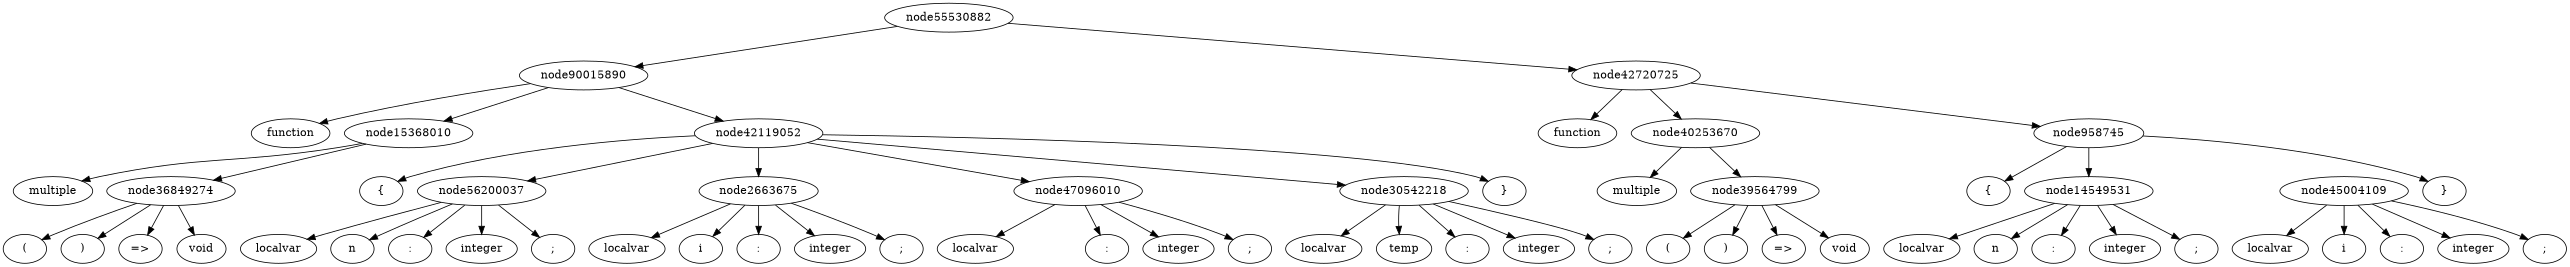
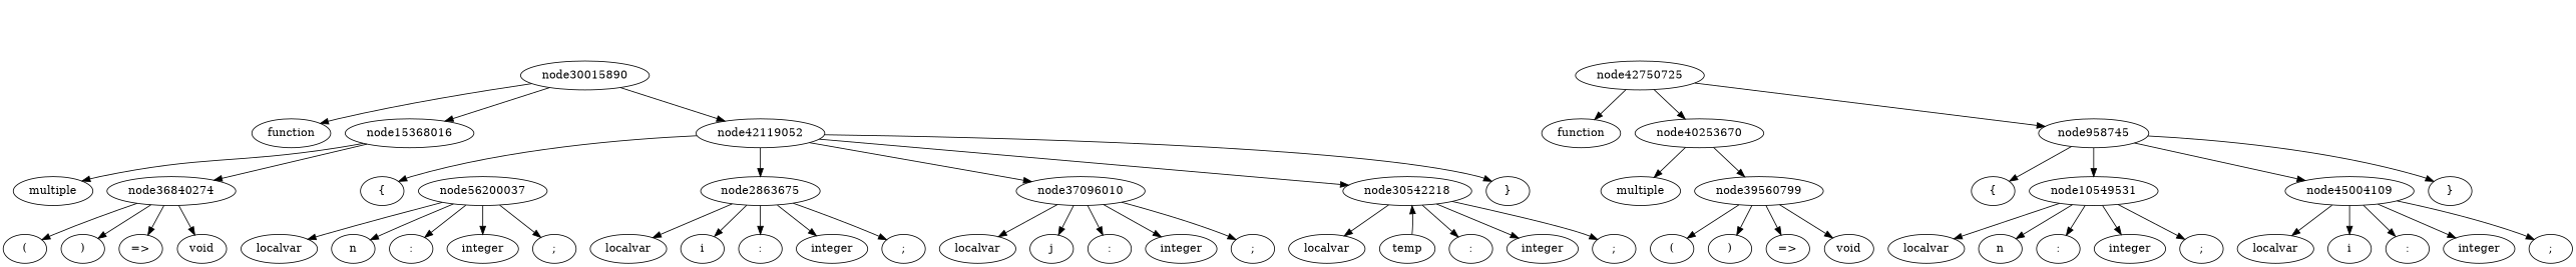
  digraph {
-   node55530882
-   node30015890 [label=node90015890]
-   node42750725 [label=node42720725]
+   node30015890
+   node42750725
    n4 [label=function]
-   node15368010
+   node15368010 [label=node15368016]
    node42119052
    n7 [label=function]
    n8 [label=node40253670]
    node958745
    n10 [label=multiple]
-   node36849274
+   node36849274 [label=node36840274]
    n12 [label="{"]
    node56200037
-   node2863675 [label=node2663675]
-   node47096010
+   node2863675
+   node47096010 [label=node37096010]
    node30542218
    n17 [label="}"]
    n18 [label="("]
    n19 [label=")"]
    n20 [label="=>"]
    n21 [label=void]
    n22 [label=localvar]
    n23 [label=n]
    n24 [label=":"]
    n25 [label=integer]
    n26 [label=";"]
    n27 [label=localvar]
    n28 [label=i]
    n29 [label=":"]
    n30 [label=integer]
    n31 [label=";"]
    n32 [label=localvar]
+   n33 [label=j]
    n34 [label=":"]
    n35 [label=integer]
    n36 [label=";"]
    n37 [label=localvar]
    n38 [label=temp]
    n39 [label=":"]
    n40 [label=integer]
    n41 [label=";"]
    n42 [label=multiple]
-   node39564799
+   node39564799 [label=node39560799]
    n44 [label="{"]
-   node10549531 [label=node14549531]
+   node10549531
    node45004109
    n47 [label="}"]
    n48 [label="("]
    n49 [label=")"]
    n50 [label="=>"]
    n51 [label=void]
    n52 [label=localvar]
    n53 [label=n]
    n54 [label=":"]
    n55 [label=integer]
    n56 [label=";"]
    n57 [label=localvar]
    n58 [label=i]
    n59 [label=":"]
    n60 [label=integer]
    n61 [label=";"]
-   node55530882 -> node30015890
-   node55530882 -> node42750725
    node30015890 -> n4
    node30015890 -> node15368010
    node30015890 -> node42119052
    node42750725 -> n7
    node42750725 -> n8
    node42750725 -> node958745
    node15368010 -> n10
    node15368010 -> node36849274
    node42119052 -> n12
-   node42119052 -> node56200037
    node42119052 -> node2863675
    node42119052 -> node47096010
    node42119052 -> node30542218
    node42119052 -> n17
    n8 -> n42
    n8 -> node39564799
    node958745 -> n44
    node958745 -> node10549531
+   node958745 -> node45004109
    node958745 -> n47
    node36849274 -> n18
    node36849274 -> n19
    node36849274 -> n20
    node36849274 -> n21
    node56200037 -> n22
    node56200037 -> n23
    node56200037 -> n24
    node56200037 -> n25
    node56200037 -> n26
    node2863675 -> n27
    node2863675 -> n28
    node2863675 -> n29
    node2863675 -> n30
    node2863675 -> n31
    node47096010 -> n32
+   node47096010 -> n33
    node47096010 -> n34
    node47096010 -> n35
    node47096010 -> n36
    node30542218 -> n37
-   node30542218 -> n38
+   n38 -> node30542218
    node30542218 -> n39
    node30542218 -> n40
    node30542218 -> n41
    node39564799 -> n48
    node39564799 -> n49
    node39564799 -> n50
    node39564799 -> n51
    node10549531 -> n52
    node10549531 -> n53
    node10549531 -> n54
    node10549531 -> n55
    node10549531 -> n56
    node45004109 -> n57
    node45004109 -> n58
    node45004109 -> n59
    node45004109 -> n60
    node45004109 -> n61
  }
